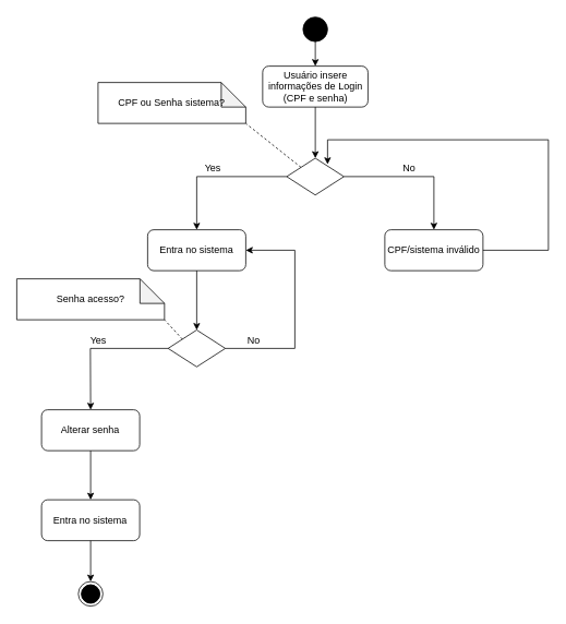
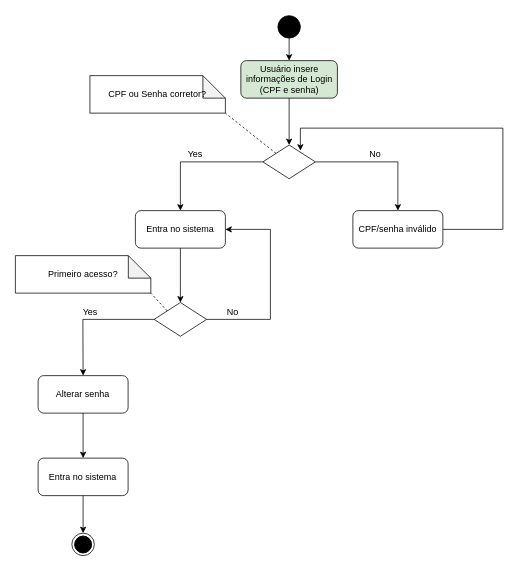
  <mxCell id="0" />
  <mxCell id="1" parent="0" />
  <mxCell id="2" value="" style="ellipse;whiteSpace=wrap;html=1;aspect=fixed;fillColor=#000000;" vertex="1" parent="1"><mxGeometry x="370" y="20" width="30" height="30" as="geometry" /></mxCell>
- <mxCell id="3" value="Usuário insere informações de Login (CPF e senha)" style="rounded=1;whiteSpace=wrap;html=1;" vertex="1" parent="1"><mxGeometry x="320.63" y="80" width="128.75" height="50" as="geometry" /></mxCell>
+ <mxCell id="3" value="Usuário insere informações de Login (CPF e senha)" style="rounded=1;whiteSpace=wrap;html=1;fillColor=#d5e8d4;" vertex="1" parent="1"><mxGeometry x="320.63" y="80" width="128.75" height="50" as="geometry" /></mxCell>
  <mxCell id="4" value="" style="rhombus;whiteSpace=wrap;html=1;rotation=90;" vertex="1" parent="1"><mxGeometry x="362.51" y="180" width="45" height="70" as="geometry" /></mxCell>
  <mxCell id="5" value="" style="endArrow=classic;html=1;rounded=0;exitX=0.5;exitY=1;exitDx=0;exitDy=0;entryX=0;entryY=0.5;entryDx=0;entryDy=0;" edge="1" parent="1" source="3" target="4"><mxGeometry width="50" height="50" relative="1" as="geometry"><mxPoint x="390" y="320" as="sourcePoint" /><mxPoint x="440" y="270" as="targetPoint" /></mxGeometry></mxCell>
  <mxCell id="6" value="" style="endArrow=classic;html=1;rounded=0;exitX=0.5;exitY=1;exitDx=0;exitDy=0;entryX=0.5;entryY=0;entryDx=0;entryDy=0;" edge="1" parent="1" source="2" target="3"><mxGeometry width="50" height="50" relative="1" as="geometry"><mxPoint x="230" y="230" as="sourcePoint" /><mxPoint x="280" y="180" as="targetPoint" /></mxGeometry></mxCell>
  <mxCell id="7" value="Entra no sistema" style="rounded=1;whiteSpace=wrap;html=1;" vertex="1" parent="1"><mxGeometry x="180" y="280" width="120" height="50" as="geometry" /></mxCell>
- <mxCell id="8" value="CPF/sistema inválido" style="rounded=1;whiteSpace=wrap;html=1;" vertex="1" parent="1"><mxGeometry x="470" y="280" width="120" height="50" as="geometry" /></mxCell>
- <mxCell id="9" value="CPF ou Senha sistema?" style="shape=note;whiteSpace=wrap;html=1;backgroundOutline=1;darkOpacity=0.05;" vertex="1" parent="1"><mxGeometry x="119.38" y="100" width="180.62" height="50" as="geometry" /></mxCell>
+ <mxCell id="8" value="CPF/senha inválido" style="rounded=1;whiteSpace=wrap;html=1;" vertex="1" parent="1"><mxGeometry x="470" y="280" width="120" height="50" as="geometry" /></mxCell>
+ <mxCell id="9" value="CPF ou Senha corretor?" style="shape=note;whiteSpace=wrap;html=1;backgroundOutline=1;darkOpacity=0.05;" vertex="1" parent="1"><mxGeometry x="119.38" y="100" width="180.62" height="50" as="geometry" /></mxCell>
  <mxCell id="10" value="" style="endArrow=none;dashed=1;html=1;rounded=0;entryX=1;entryY=1;entryDx=0;entryDy=0;entryPerimeter=0;exitX=0;exitY=1;exitDx=0;exitDy=0;" edge="1" parent="1" source="4" target="9"><mxGeometry width="50" height="50" relative="1" as="geometry"><mxPoint x="80" y="240" as="sourcePoint" /><mxPoint x="130" y="190" as="targetPoint" /></mxGeometry></mxCell>
  <mxCell id="11" value="" style="endArrow=classic;html=1;rounded=0;exitX=0.5;exitY=1;exitDx=0;exitDy=0;entryX=0.5;entryY=0;entryDx=0;entryDy=0;" edge="1" parent="1" source="4" target="7"><mxGeometry width="50" height="50" relative="1" as="geometry"><mxPoint x="160" y="250" as="sourcePoint" /><mxPoint x="210" y="200" as="targetPoint" /><Array as="points"><mxPoint x="240" y="215" /></Array></mxGeometry></mxCell>
  <mxCell id="12" value="" style="endArrow=classic;html=1;rounded=0;exitX=0.5;exitY=0;exitDx=0;exitDy=0;entryX=0.5;entryY=0;entryDx=0;entryDy=0;" edge="1" parent="1" source="4" target="8"><mxGeometry width="50" height="50" relative="1" as="geometry"><mxPoint x="373" y="225" as="sourcePoint" /><mxPoint x="250" y="290" as="targetPoint" /><Array as="points"><mxPoint x="530" y="215" /></Array></mxGeometry></mxCell>
  <mxCell id="13" value="Yes" style="text;html=1;align=center;verticalAlign=middle;whiteSpace=wrap;rounded=0;" vertex="1" parent="1"><mxGeometry x="230" y="190" width="60" height="30" as="geometry" /></mxCell>
  <mxCell id="14" value="No" style="text;html=1;align=center;verticalAlign=middle;whiteSpace=wrap;rounded=0;" vertex="1" parent="1"><mxGeometry x="470" y="190" width="60" height="30" as="geometry" /></mxCell>
  <mxCell id="15" value="" style="endArrow=classic;html=1;rounded=0;exitX=1;exitY=0.5;exitDx=0;exitDy=0;entryX=0.167;entryY=0.286;entryDx=0;entryDy=0;entryPerimeter=0;" edge="1" parent="1" source="8" target="4"><mxGeometry width="50" height="50" relative="1" as="geometry"><mxPoint x="390" y="320" as="sourcePoint" /><mxPoint x="440" y="270" as="targetPoint" /><Array as="points"><mxPoint x="670" y="305" /><mxPoint x="670" y="170" /><mxPoint x="400" y="170" /></Array></mxGeometry></mxCell>
  <mxCell id="16" value="" style="endArrow=classic;html=1;rounded=0;exitX=0.5;exitY=1;exitDx=0;exitDy=0;entryX=0;entryY=0.5;entryDx=0;entryDy=0;" edge="1" parent="1" source="7" target="17"><mxGeometry width="50" height="50" relative="1" as="geometry"><mxPoint x="100" y="510" as="sourcePoint" /><mxPoint x="240" y="410" as="targetPoint" /></mxGeometry></mxCell>
  <mxCell id="17" value="" style="rhombus;whiteSpace=wrap;html=1;rotation=90;" vertex="1" parent="1"><mxGeometry x="217.5" y="390" width="45" height="70" as="geometry" /></mxCell>
- <mxCell id="18" value="Senha acesso?" style="shape=note;whiteSpace=wrap;html=1;backgroundOutline=1;darkOpacity=0.05;" vertex="1" parent="1"><mxGeometry x="20" y="340" width="180.62" height="50" as="geometry" /></mxCell>
+ <mxCell id="18" value="Primeiro acesso?" style="shape=note;whiteSpace=wrap;html=1;backgroundOutline=1;darkOpacity=0.05;" vertex="1" parent="1"><mxGeometry x="20" y="340" width="180.62" height="50" as="geometry" /></mxCell>
  <mxCell id="19" value="" style="endArrow=none;dashed=1;html=1;rounded=0;entryX=1;entryY=1;entryDx=0;entryDy=0;entryPerimeter=0;exitX=0;exitY=1;exitDx=0;exitDy=0;" edge="1" parent="1" source="17" target="18"><mxGeometry width="50" height="50" relative="1" as="geometry"><mxPoint x="378" y="214" as="sourcePoint" /><mxPoint x="310" y="160" as="targetPoint" /></mxGeometry></mxCell>
  <mxCell id="20" value="" style="endArrow=classic;html=1;rounded=0;exitX=0.5;exitY=0;exitDx=0;exitDy=0;entryX=1;entryY=0.5;entryDx=0;entryDy=0;" edge="1" parent="1" source="17" target="7"><mxGeometry width="50" height="50" relative="1" as="geometry"><mxPoint x="390" y="420" as="sourcePoint" /><mxPoint x="440" y="370" as="targetPoint" /><Array as="points"><mxPoint x="360" y="425" /><mxPoint x="360" y="305" /></Array></mxGeometry></mxCell>
  <mxCell id="21" value="" style="endArrow=classic;html=1;rounded=0;exitX=0.5;exitY=1;exitDx=0;exitDy=0;entryX=0.5;entryY=0;entryDx=0;entryDy=0;" edge="1" parent="1" source="17" target="22"><mxGeometry width="50" height="50" relative="1" as="geometry"><mxPoint x="60" y="430" as="sourcePoint" /><mxPoint x="70" y="450" as="targetPoint" /><Array as="points"><mxPoint x="110" y="425" /></Array></mxGeometry></mxCell>
  <mxCell id="22" value="Alterar senha" style="rounded=1;whiteSpace=wrap;html=1;" vertex="1" parent="1"><mxGeometry x="50.31" y="500" width="120" height="50" as="geometry" /></mxCell>
  <mxCell id="23" value="Yes" style="text;html=1;align=center;verticalAlign=middle;whiteSpace=wrap;rounded=0;" vertex="1" parent="1"><mxGeometry x="90" y="400" width="60" height="30" as="geometry" /></mxCell>
  <mxCell id="24" value="No" style="text;html=1;align=center;verticalAlign=middle;whiteSpace=wrap;rounded=0;" vertex="1" parent="1"><mxGeometry x="280" y="400" width="60" height="30" as="geometry" /></mxCell>
  <mxCell id="25" value="" style="endArrow=classic;html=1;rounded=0;exitX=0.5;exitY=1;exitDx=0;exitDy=0;entryX=0.5;entryY=0;entryDx=0;entryDy=0;" edge="1" parent="1" source="22" target="26"><mxGeometry width="50" height="50" relative="1" as="geometry"><mxPoint x="390" y="420" as="sourcePoint" /><mxPoint x="110" y="610" as="targetPoint" /></mxGeometry></mxCell>
  <mxCell id="26" value="Entra no sistema" style="rounded=1;whiteSpace=wrap;html=1;" vertex="1" parent="1"><mxGeometry x="50.31" y="610" width="120" height="50" as="geometry" /></mxCell>
  <mxCell id="27" value="" style="endArrow=classic;html=1;rounded=0;exitX=0.5;exitY=1;exitDx=0;exitDy=0;entryX=0.5;entryY=0;entryDx=0;entryDy=0;" edge="1" parent="1" source="26" target="28"><mxGeometry width="50" height="50" relative="1" as="geometry"><mxPoint x="260" y="640" as="sourcePoint" /><mxPoint x="110.31" y="710" as="targetPoint" /></mxGeometry></mxCell>
  <mxCell id="28" value="" style="ellipse;shape=doubleEllipse;whiteSpace=wrap;html=1;aspect=fixed;fillColor=#FFFFFF;" vertex="1" parent="1"><mxGeometry x="95.31" y="710" width="30" height="30" as="geometry" /></mxCell>
  <mxCell id="29" value="" style="ellipse;shape=doubleEllipse;whiteSpace=wrap;html=1;aspect=fixed;fillColor=#000000;" vertex="1" parent="1"><mxGeometry x="99.06" y="714" width="22.5" height="22.5" as="geometry" /></mxCell>
